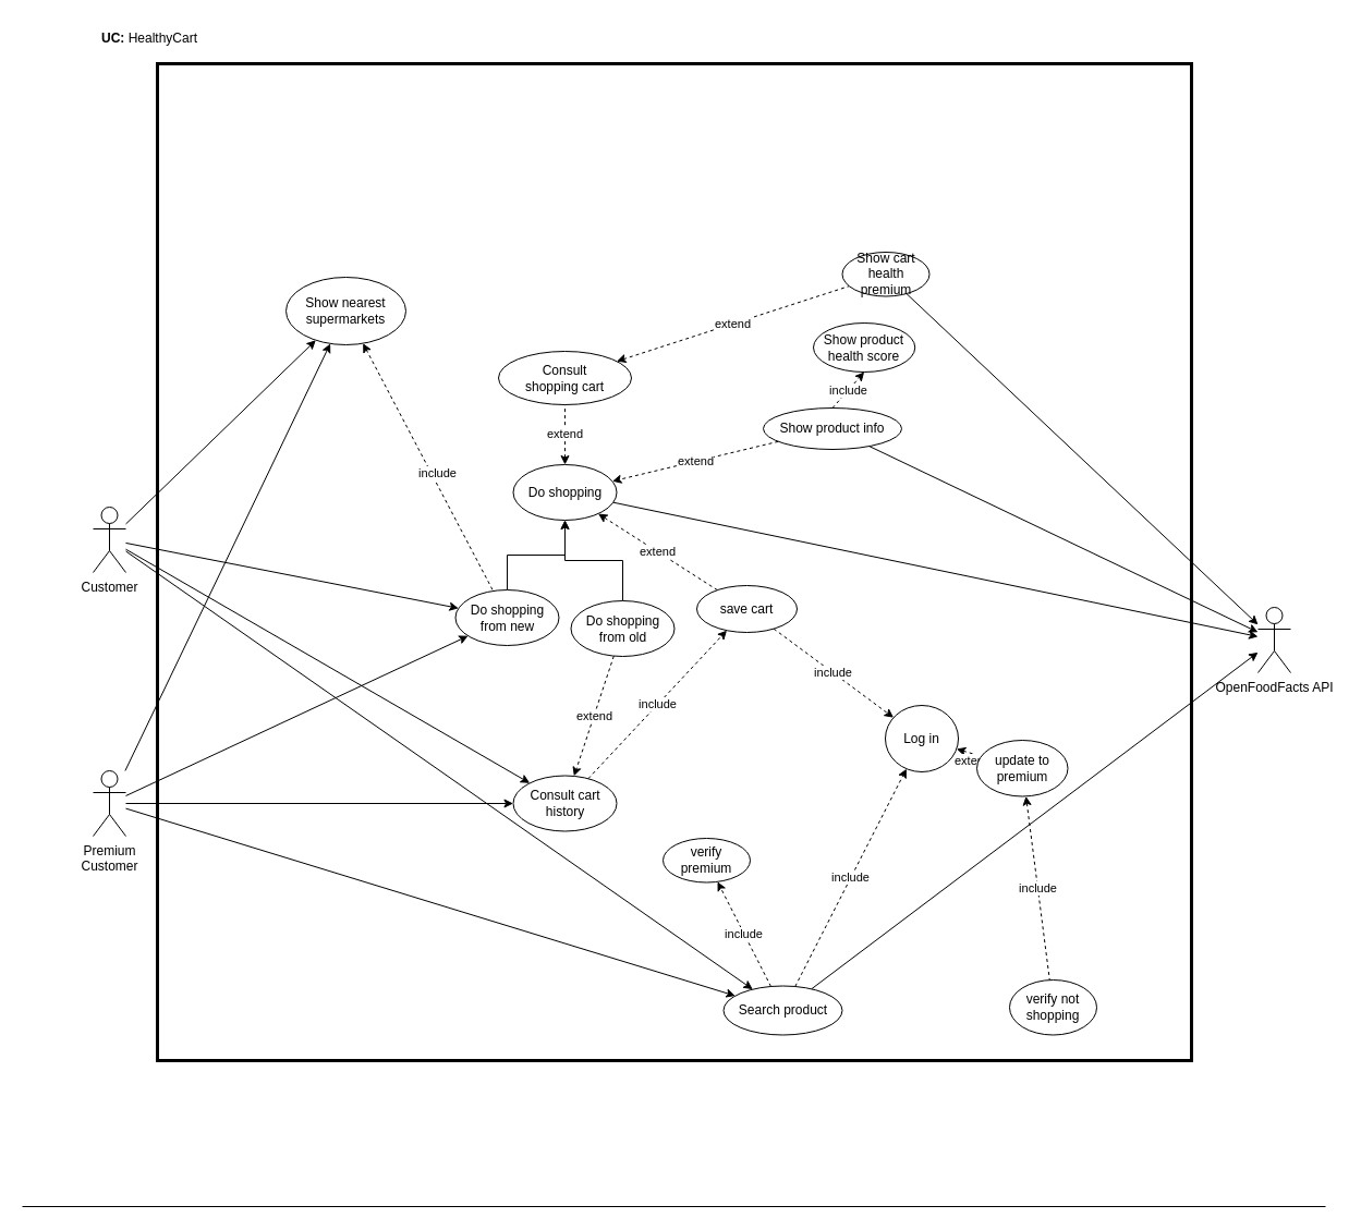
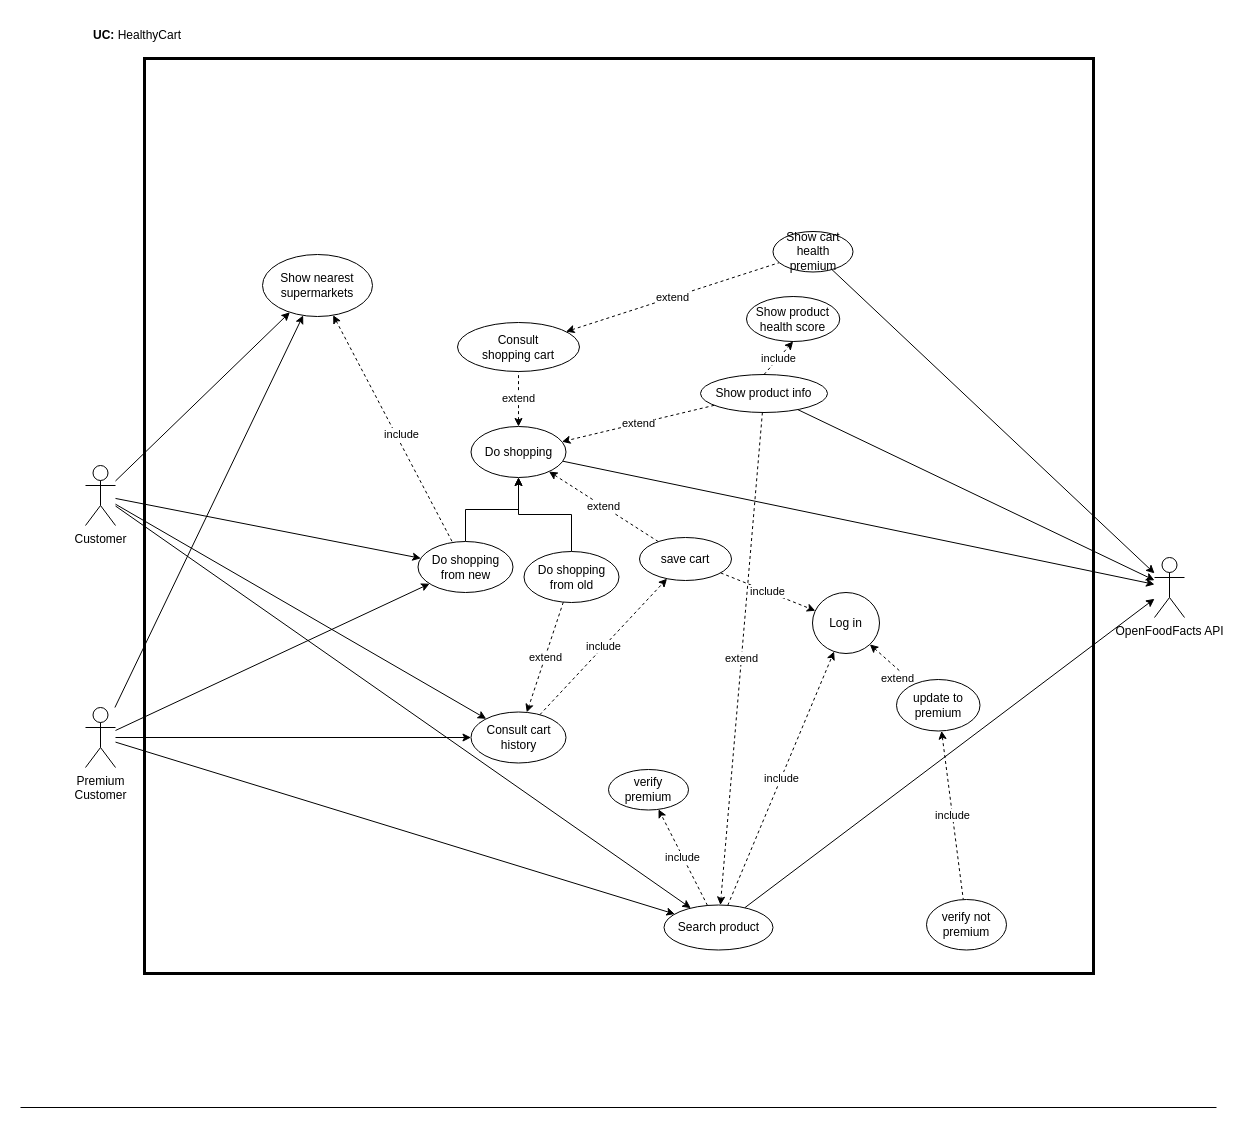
  <mxCell id="0" />
  <mxCell id="1" parent="0" />
  <mxCell id="2" style="edgeStyle=none;rounded=0;orthogonalLoop=1;jettySize=auto;html=1;startArrow=none;startFill=0;endArrow=classic;endFill=1;" parent="1" source="6" target="27" edge="1"><mxGeometry relative="1" as="geometry" /></mxCell>
  <mxCell id="3" style="edgeStyle=none;rounded=0;orthogonalLoop=1;jettySize=auto;html=1;startArrow=none;startFill=0;endArrow=classic;endFill=1;" parent="1" source="6" target="22" edge="1"><mxGeometry relative="1" as="geometry" /></mxCell>
  <mxCell id="4" style="edgeStyle=none;rounded=0;orthogonalLoop=1;jettySize=auto;html=1;startArrow=none;startFill=0;endArrow=classic;endFill=1;" parent="1" source="6" target="29" edge="1"><mxGeometry relative="1" as="geometry" /></mxCell>
  <mxCell id="5" style="rounded=0;orthogonalLoop=1;jettySize=auto;html=1;" parent="1" source="6" target="43" edge="1"><mxGeometry relative="1" as="geometry" /></mxCell>
  <mxCell id="6" value="Customer" style="shape=umlActor;verticalLabelPosition=bottom;verticalAlign=top;html=1;outlineConnect=0;" parent="1" vertex="1"><mxGeometry x="85" y="465" width="30" height="60" as="geometry" /></mxCell>
  <mxCell id="7" style="edgeStyle=none;rounded=0;orthogonalLoop=1;jettySize=auto;html=1;startArrow=none;startFill=0;endArrow=classic;endFill=1;" parent="1" source="11" target="22" edge="1"><mxGeometry relative="1" as="geometry" /></mxCell>
  <mxCell id="8" style="edgeStyle=none;rounded=0;orthogonalLoop=1;jettySize=auto;html=1;startArrow=none;startFill=0;endArrow=classic;endFill=1;" parent="1" source="11" target="29" edge="1"><mxGeometry relative="1" as="geometry" /></mxCell>
  <mxCell id="9" style="edgeStyle=none;rounded=0;orthogonalLoop=1;jettySize=auto;html=1;startArrow=none;startFill=0;endArrow=classic;endFill=1;" parent="1" source="11" target="27" edge="1"><mxGeometry relative="1" as="geometry" /></mxCell>
  <mxCell id="10" style="edgeStyle=none;rounded=0;orthogonalLoop=1;jettySize=auto;html=1;startArrow=none;startFill=0;endArrow=classic;endFill=1;" parent="1" source="11" target="43" edge="1"><mxGeometry relative="1" as="geometry" /></mxCell>
  <mxCell id="11" value="&lt;div&gt;Premium&lt;/div&gt;&lt;div&gt;Customer&lt;/div&gt;" style="shape=umlActor;verticalLabelPosition=bottom;verticalAlign=top;html=1;outlineConnect=0;" parent="1" vertex="1"><mxGeometry x="85" y="707" width="30" height="60" as="geometry" /></mxCell>
  <mxCell id="12" value="" style="edgeStyle=none;rounded=0;orthogonalLoop=1;jettySize=auto;html=1;startArrow=classic;startFill=1;endArrow=none;endFill=0;" parent="1" source="13" target="20" edge="1"><mxGeometry relative="1" as="geometry" /></mxCell>
  <mxCell id="13" value="OpenFoodFacts API" style="shape=umlActor;verticalLabelPosition=bottom;verticalAlign=top;html=1;outlineConnect=0;" parent="1" vertex="1"><mxGeometry x="1154" y="557" width="30" height="60" as="geometry" /></mxCell>
  <mxCell id="14" value="extend" style="edgeStyle=none;rounded=0;orthogonalLoop=1;jettySize=auto;html=1;dashed=1;startArrow=classic;startFill=1;endArrow=none;endFill=0;" parent="1" source="15" target="39" edge="1"><mxGeometry relative="1" as="geometry" /></mxCell>
  <mxCell id="15" value="&lt;div&gt;Consult &lt;br&gt;&lt;/div&gt;&lt;div&gt;shopping cart&lt;/div&gt;" style="ellipse;whiteSpace=wrap;html=1;" parent="1" vertex="1"><mxGeometry x="457" y="322" width="122" height="49" as="geometry" /></mxCell>
  <mxCell id="16" value="extend" style="edgeStyle=none;rounded=0;orthogonalLoop=1;jettySize=auto;html=1;dashed=1;startArrow=classic;startFill=1;endArrow=none;endFill=0;" parent="1" source="17" target="47" edge="1"><mxGeometry x="0.448" y="-7" relative="1" as="geometry"><mxPoint as="offset" /></mxGeometry></mxCell>
- <mxCell id="17" value="Log in" style="ellipse;whiteSpace=wrap;html=1;" parent="1" vertex="1"><mxGeometry x="812" y="647" width="67" height="61" as="geometry" /></mxCell>
+ <mxCell id="17" value="Log in" style="ellipse;whiteSpace=wrap;html=1;" parent="1" vertex="1"><mxGeometry x="812" y="592" width="67" height="61" as="geometry" /></mxCell>
  <mxCell id="18" value="extend" style="edgeStyle=none;rounded=0;orthogonalLoop=1;jettySize=auto;html=1;startArrow=classic;startFill=1;endArrow=none;endFill=0;dashed=1;" parent="1" source="20" target="15" edge="1"><mxGeometry relative="1" as="geometry" /></mxCell>
  <mxCell id="19" value="extend" style="edgeStyle=none;rounded=0;orthogonalLoop=1;jettySize=auto;html=1;startArrow=none;startFill=0;endArrow=classic;endFill=1;dashed=1;" parent="1" source="31" target="22" edge="1"><mxGeometry relative="1" as="geometry" /></mxCell>
  <mxCell id="20" value="Do shopping" style="ellipse;whiteSpace=wrap;html=1;" parent="1" vertex="1"><mxGeometry x="470.5" y="426" width="95" height="51" as="geometry" /></mxCell>
  <mxCell id="21" value="include" style="edgeStyle=none;rounded=0;orthogonalLoop=1;jettySize=auto;html=1;dashed=1;startArrow=none;startFill=0;endArrow=classic;endFill=1;" parent="1" source="22" target="25" edge="1"><mxGeometry relative="1" as="geometry" /></mxCell>
  <mxCell id="22" value="Consult cart history " style="ellipse;whiteSpace=wrap;html=1;" parent="1" vertex="1"><mxGeometry x="470.5" y="711.5" width="95" height="51" as="geometry" /></mxCell>
  <mxCell id="23" value="extend" style="edgeStyle=none;rounded=0;orthogonalLoop=1;jettySize=auto;html=1;dashed=1;startArrow=none;startFill=0;endArrow=classic;endFill=1;" parent="1" source="25" target="20" edge="1"><mxGeometry relative="1" as="geometry" /></mxCell>
  <mxCell id="24" value="include" style="edgeStyle=none;rounded=0;orthogonalLoop=1;jettySize=auto;html=1;dashed=1;startArrow=none;startFill=0;endArrow=classic;endFill=1;" parent="1" source="25" target="17" edge="1"><mxGeometry relative="1" as="geometry" /></mxCell>
  <mxCell id="25" value="save cart" style="ellipse;whiteSpace=wrap;html=1;" parent="1" vertex="1"><mxGeometry x="639" y="537" width="92" height="43" as="geometry" /></mxCell>
  <mxCell id="26" value="include" style="edgeStyle=none;rounded=0;orthogonalLoop=1;jettySize=auto;html=1;dashed=1;startArrow=classic;startFill=1;endArrow=none;endFill=0;" parent="1" source="27" target="29" edge="1"><mxGeometry x="0.066" y="5" relative="1" as="geometry"><mxPoint as="offset" /></mxGeometry></mxCell>
  <mxCell id="27" value="Show nearest supermarkets" style="ellipse;whiteSpace=wrap;html=1;" parent="1" vertex="1"><mxGeometry x="262" y="254" width="110" height="62" as="geometry" /></mxCell>
  <mxCell id="28" style="edgeStyle=orthogonalEdgeStyle;rounded=0;orthogonalLoop=1;jettySize=auto;html=1;startArrow=none;startFill=0;endArrow=classic;endFill=1;" parent="1" source="29" target="20" edge="1"><mxGeometry relative="1" as="geometry" /></mxCell>
  <mxCell id="29" value="Do shopping from new" style="ellipse;whiteSpace=wrap;html=1;" parent="1" vertex="1"><mxGeometry x="417.5" y="541" width="95" height="51" as="geometry" /></mxCell>
  <mxCell id="30" style="edgeStyle=orthogonalEdgeStyle;rounded=0;orthogonalLoop=1;jettySize=auto;html=1;startArrow=none;startFill=0;endArrow=classic;endFill=1;" parent="1" source="31" target="20" edge="1"><mxGeometry relative="1" as="geometry" /></mxCell>
  <mxCell id="31" value="Do shopping from old" style="ellipse;whiteSpace=wrap;html=1;" parent="1" vertex="1"><mxGeometry x="523.5" y="551" width="95" height="51" as="geometry" /></mxCell>
  <mxCell id="32" value="extend" style="edgeStyle=none;rounded=0;orthogonalLoop=1;jettySize=auto;html=1;startArrow=none;startFill=0;endArrow=classic;endFill=1;dashed=1;" parent="1" source="35" target="20" edge="1"><mxGeometry relative="1" as="geometry" /></mxCell>
  <mxCell id="33" style="edgeStyle=none;rounded=0;orthogonalLoop=1;jettySize=auto;html=1;startArrow=none;startFill=0;endArrow=classic;endFill=1;" parent="1" source="35" target="13" edge="1"><mxGeometry relative="1" as="geometry" /></mxCell>
+ <mxCell id="34" value="extend" style="edgeStyle=none;rounded=0;orthogonalLoop=1;jettySize=auto;html=1;dashed=1;" parent="1" source="35" target="43" edge="1"><mxGeometry relative="1" as="geometry" /></mxCell>
  <mxCell id="35" value="Show product info" style="ellipse;whiteSpace=wrap;html=1;" parent="1" vertex="1"><mxGeometry x="700" y="374" width="127" height="38" as="geometry" /></mxCell>
  <mxCell id="36" value="include" style="edgeStyle=none;rounded=0;orthogonalLoop=1;jettySize=auto;html=1;dashed=1;startArrow=none;startFill=0;endArrow=classic;endFill=1;exitX=0.5;exitY=0;exitDx=0;exitDy=0;entryX=0.5;entryY=1;entryDx=0;entryDy=0;" parent="1" source="35" target="37" edge="1"><mxGeometry relative="1" as="geometry"><mxPoint x="855" y="338" as="sourcePoint" /><mxPoint x="843" y="300.895" as="targetPoint" /></mxGeometry></mxCell>
  <mxCell id="37" value="Show product health score" style="ellipse;whiteSpace=wrap;html=1;" parent="1" vertex="1"><mxGeometry x="746" y="296" width="93.25" height="45" as="geometry" /></mxCell>
  <mxCell id="38" style="edgeStyle=none;rounded=0;orthogonalLoop=1;jettySize=auto;html=1;startArrow=none;startFill=0;endArrow=classic;endFill=1;" parent="1" source="39" target="13" edge="1"><mxGeometry relative="1" as="geometry" /></mxCell>
  <mxCell id="39" value="Show cart health premium" style="ellipse;whiteSpace=wrap;html=1;" parent="1" vertex="1"><mxGeometry x="772.5" y="231" width="80" height="40.5" as="geometry" /></mxCell>
  <mxCell id="40" value="include" style="edgeStyle=none;rounded=0;orthogonalLoop=1;jettySize=auto;html=1;startArrow=none;startFill=0;endArrow=classic;endFill=1;dashed=1;" parent="1" source="43" target="17" edge="1"><mxGeometry relative="1" as="geometry" /></mxCell>
  <mxCell id="41" style="edgeStyle=none;rounded=0;orthogonalLoop=1;jettySize=auto;html=1;startArrow=none;startFill=0;endArrow=classic;endFill=1;" parent="1" source="43" target="13" edge="1"><mxGeometry relative="1" as="geometry" /></mxCell>
  <mxCell id="42" value="include" style="edgeStyle=none;rounded=0;orthogonalLoop=1;jettySize=auto;html=1;startArrow=none;startFill=0;endArrow=classic;endFill=1;dashed=1;" parent="1" source="43" target="44" edge="1"><mxGeometry relative="1" as="geometry" /></mxCell>
  <mxCell id="43" value="Search product" style="ellipse;whiteSpace=wrap;html=1;" parent="1" vertex="1"><mxGeometry x="663.5" y="904.5" width="109" height="45" as="geometry" /></mxCell>
  <mxCell id="44" value="verify premium" style="ellipse;whiteSpace=wrap;html=1;" parent="1" vertex="1"><mxGeometry x="608" y="769" width="80" height="40.5" as="geometry" /></mxCell>
  <mxCell id="45" value="" style="rounded=0;whiteSpace=wrap;html=1;fillColor=none;strokeWidth=3;connectable=1;container=0;dropTarget=0;collapsible=1;" parent="1" vertex="1"><mxGeometry x="144" y="58" width="949" height="915" as="geometry"><mxRectangle x="127" y="-727" width="50" height="44" as="alternateBounds" /></mxGeometry></mxCell>
  <mxCell id="46" value="include" style="edgeStyle=none;rounded=0;orthogonalLoop=1;jettySize=auto;html=1;dashed=1;startArrow=classic;startFill=1;endArrow=none;endFill=0;" parent="1" source="47" target="48" edge="1"><mxGeometry relative="1" as="geometry" /></mxCell>
  <mxCell id="47" value="&lt;div&gt;update to&lt;/div&gt;&lt;div&gt;premium&lt;br&gt;&lt;/div&gt;" style="ellipse;whiteSpace=wrap;html=1;" parent="1" vertex="1"><mxGeometry x="896" y="679" width="83.5" height="51.5" as="geometry" /></mxCell>
- <mxCell id="48" value="verify not shopping" style="ellipse;whiteSpace=wrap;html=1;" parent="1" vertex="1"><mxGeometry x="926" y="899" width="80" height="50.5" as="geometry" /></mxCell>
+ <mxCell id="48" value="verify not premium" style="ellipse;whiteSpace=wrap;html=1;" parent="1" vertex="1"><mxGeometry x="926" y="899" width="80" height="50.5" as="geometry" /></mxCell>
  <mxCell id="49" value="&lt;b&gt;UC:&lt;/b&gt;&amp;nbsp;HealthyCart" style="text;html=1;strokeColor=none;fillColor=none;align=center;verticalAlign=middle;whiteSpace=wrap;rounded=0;" vertex="1" parent="1"><mxGeometry x="85" y="20" width="104" height="30" as="geometry" /></mxCell>
  <mxCell id="50" value="" style="endArrow=none;html=1;rounded=0;" edge="1" parent="1"><mxGeometry width="50" height="50" relative="1" as="geometry"><mxPoint x="20" y="1107" as="sourcePoint" /><mxPoint x="1216" y="1107" as="targetPoint" /></mxGeometry></mxCell>
